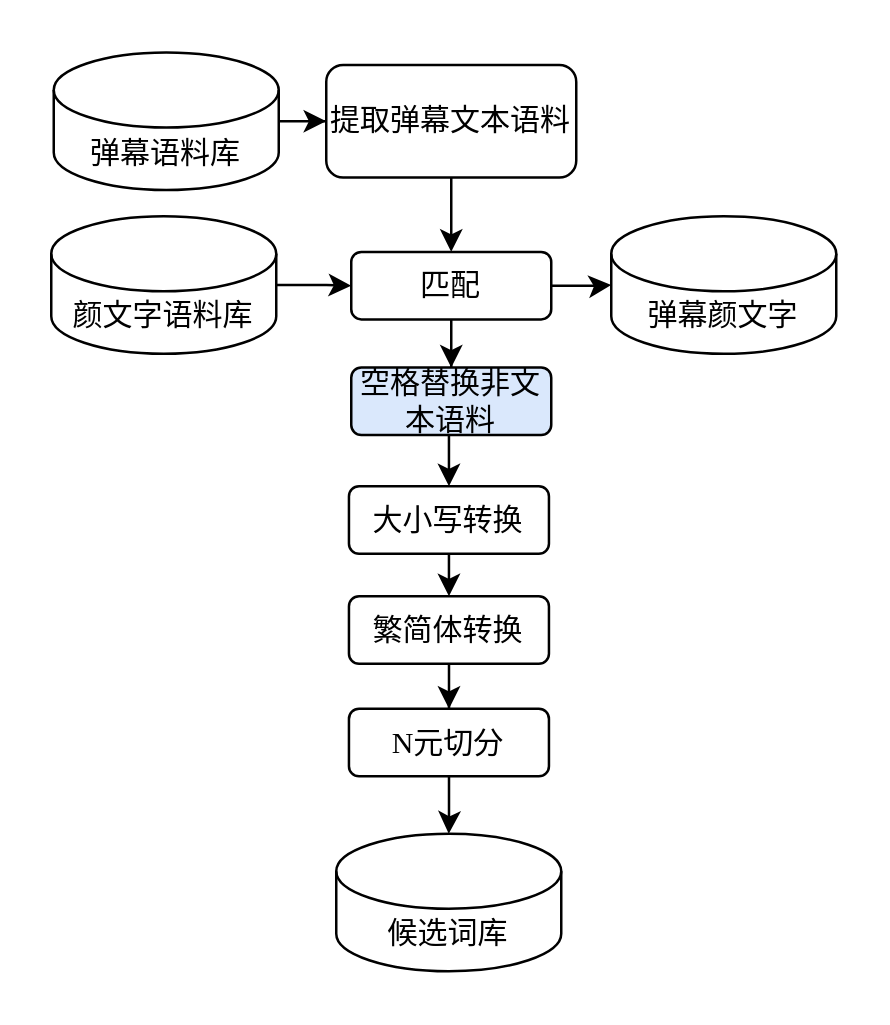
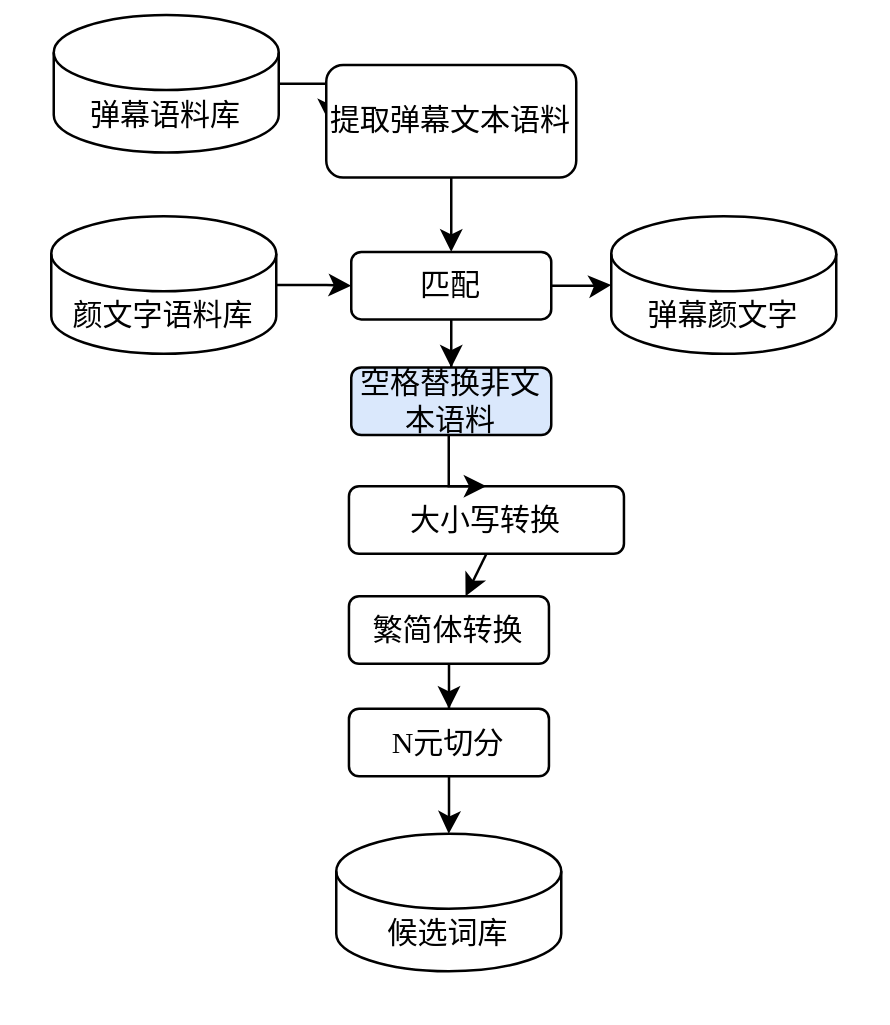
  <mxCell id="0" />
  <mxCell id="1" parent="0" />
  <mxCell id="2" value="" style="rounded=0;orthogonalLoop=1;jettySize=auto;html=1;startArrow=none;startFill=0;fontSize=12;exitX=0.5;exitY=1;exitDx=0;exitDy=0;" parent="1" source="3" target="7" edge="1"><mxGeometry relative="1" as="geometry"><mxPoint x="183.54" y="218" as="sourcePoint" /></mxGeometry></mxCell>
- <mxCell id="3" value="大小写转换" style="rounded=1;whiteSpace=wrap;html=1;shadow=0;labelBackgroundColor=none;strokeWidth=1;fontFamily=Verdana;fontSize=12;align=center;" parent="1" vertex="1"><mxGeometry x="139.08" y="194" width="80" height="27" as="geometry" /></mxCell>
+ <mxCell id="3" value="大小写转换" style="rounded=1;whiteSpace=wrap;html=1;shadow=0;labelBackgroundColor=none;strokeWidth=1;fontFamily=Verdana;fontSize=12;align=center;" parent="1" vertex="1"><mxGeometry x="139.08" y="194" width="110" height="27" as="geometry" /></mxCell>
  <mxCell id="4" value="" style="edgeStyle=orthogonalEdgeStyle;rounded=0;orthogonalLoop=1;jettySize=auto;html=1;" parent="1" source="5" target="11" edge="1"><mxGeometry relative="1" as="geometry" /></mxCell>
- <mxCell id="5" value="弹幕语料库" style="shape=cylinder3;whiteSpace=wrap;html=1;boundedLbl=1;backgroundOutline=1;size=15;fontSize=12;" parent="1" vertex="1"><mxGeometry x="21" y="20.5" width="90" height="55" as="geometry" /></mxCell>
+ <mxCell id="5" value="弹幕语料库" style="shape=cylinder3;whiteSpace=wrap;html=1;boundedLbl=1;backgroundOutline=1;size=15;fontSize=12;" parent="1" vertex="1"><mxGeometry x="21" y="5.5" width="90" height="55" as="geometry" /></mxCell>
  <mxCell id="6" value="" style="edgeStyle=orthogonalEdgeStyle;rounded=0;orthogonalLoop=1;jettySize=auto;html=1;" parent="1" source="7" target="17" edge="1"><mxGeometry relative="1" as="geometry" /></mxCell>
  <mxCell id="7" value="繁简体转换" style="rounded=1;whiteSpace=wrap;html=1;shadow=0;labelBackgroundColor=none;strokeWidth=1;fontFamily=Verdana;fontSize=12;align=center;" parent="1" vertex="1"><mxGeometry x="139.08" y="238" width="80" height="27" as="geometry" /></mxCell>
  <mxCell id="8" value="" style="edgeStyle=orthogonalEdgeStyle;rounded=0;orthogonalLoop=1;jettySize=auto;html=1;" parent="1" source="9" target="14" edge="1"><mxGeometry relative="1" as="geometry" /></mxCell>
  <mxCell id="9" value="颜文字语料库" style="shape=cylinder3;whiteSpace=wrap;html=1;boundedLbl=1;backgroundOutline=1;size=15;fontSize=12;" parent="1" vertex="1"><mxGeometry x="20" y="86" width="90" height="55" as="geometry" /></mxCell>
  <mxCell id="10" value="" style="edgeStyle=orthogonalEdgeStyle;rounded=0;orthogonalLoop=1;jettySize=auto;html=1;" parent="1" source="11" target="14" edge="1"><mxGeometry relative="1" as="geometry" /></mxCell>
  <mxCell id="11" value="提取弹幕文本语料" style="whiteSpace=wrap;html=1;rounded=1;" parent="1" vertex="1"><mxGeometry x="130" y="25.5" width="100" height="45" as="geometry" /></mxCell>
  <mxCell id="12" value="" style="edgeStyle=orthogonalEdgeStyle;rounded=0;orthogonalLoop=1;jettySize=auto;html=1;" parent="1" source="14" target="15" edge="1"><mxGeometry relative="1" as="geometry" /></mxCell>
  <mxCell id="13" value="" style="edgeStyle=orthogonalEdgeStyle;rounded=0;orthogonalLoop=1;jettySize=auto;html=1;entryX=0.5;entryY=0;entryDx=0;entryDy=0;" parent="1" source="14" target="20" edge="1"><mxGeometry relative="1" as="geometry" /></mxCell>
  <mxCell id="14" value="匹配" style="whiteSpace=wrap;html=1;rounded=1;" parent="1" vertex="1"><mxGeometry x="140" y="100.25" width="80" height="27" as="geometry" /></mxCell>
  <mxCell id="15" value="弹幕颜文字" style="shape=cylinder3;whiteSpace=wrap;html=1;boundedLbl=1;backgroundOutline=1;size=15;fontSize=12;" parent="1" vertex="1"><mxGeometry x="244" y="86" width="90" height="55" as="geometry" /></mxCell>
  <mxCell id="16" value="" style="edgeStyle=orthogonalEdgeStyle;rounded=0;orthogonalLoop=1;jettySize=auto;html=1;entryX=0.5;entryY=0;entryDx=0;entryDy=0;entryPerimeter=0;" parent="1" source="17" target="18" edge="1"><mxGeometry relative="1" as="geometry" /></mxCell>
  <mxCell id="17" value="N元切分" style="rounded=1;whiteSpace=wrap;html=1;shadow=0;labelBackgroundColor=none;strokeWidth=1;fontFamily=Verdana;fontSize=12;align=center;" parent="1" vertex="1"><mxGeometry x="139.08" y="283" width="80" height="27" as="geometry" /></mxCell>
  <mxCell id="18" value="候选词库" style="shape=cylinder3;whiteSpace=wrap;html=1;boundedLbl=1;backgroundOutline=1;size=15;fontSize=12;" parent="1" vertex="1"><mxGeometry x="134" y="333" width="90" height="55" as="geometry" /></mxCell>
  <mxCell id="19" value="" style="edgeStyle=orthogonalEdgeStyle;rounded=0;orthogonalLoop=1;jettySize=auto;html=1;entryX=0.5;entryY=0;entryDx=0;entryDy=0;" parent="1" source="20" target="3" edge="1"><mxGeometry relative="1" as="geometry"><Array as="points"><mxPoint x="179" y="193" /><mxPoint x="179" y="193" /></Array></mxGeometry></mxCell>
  <mxCell id="20" value="空格替换非文本语料" style="whiteSpace=wrap;html=1;rounded=1;fillColor=#dae8fc;" parent="1" vertex="1"><mxGeometry x="140" y="146.5" width="80" height="27" as="geometry" /></mxCell>
